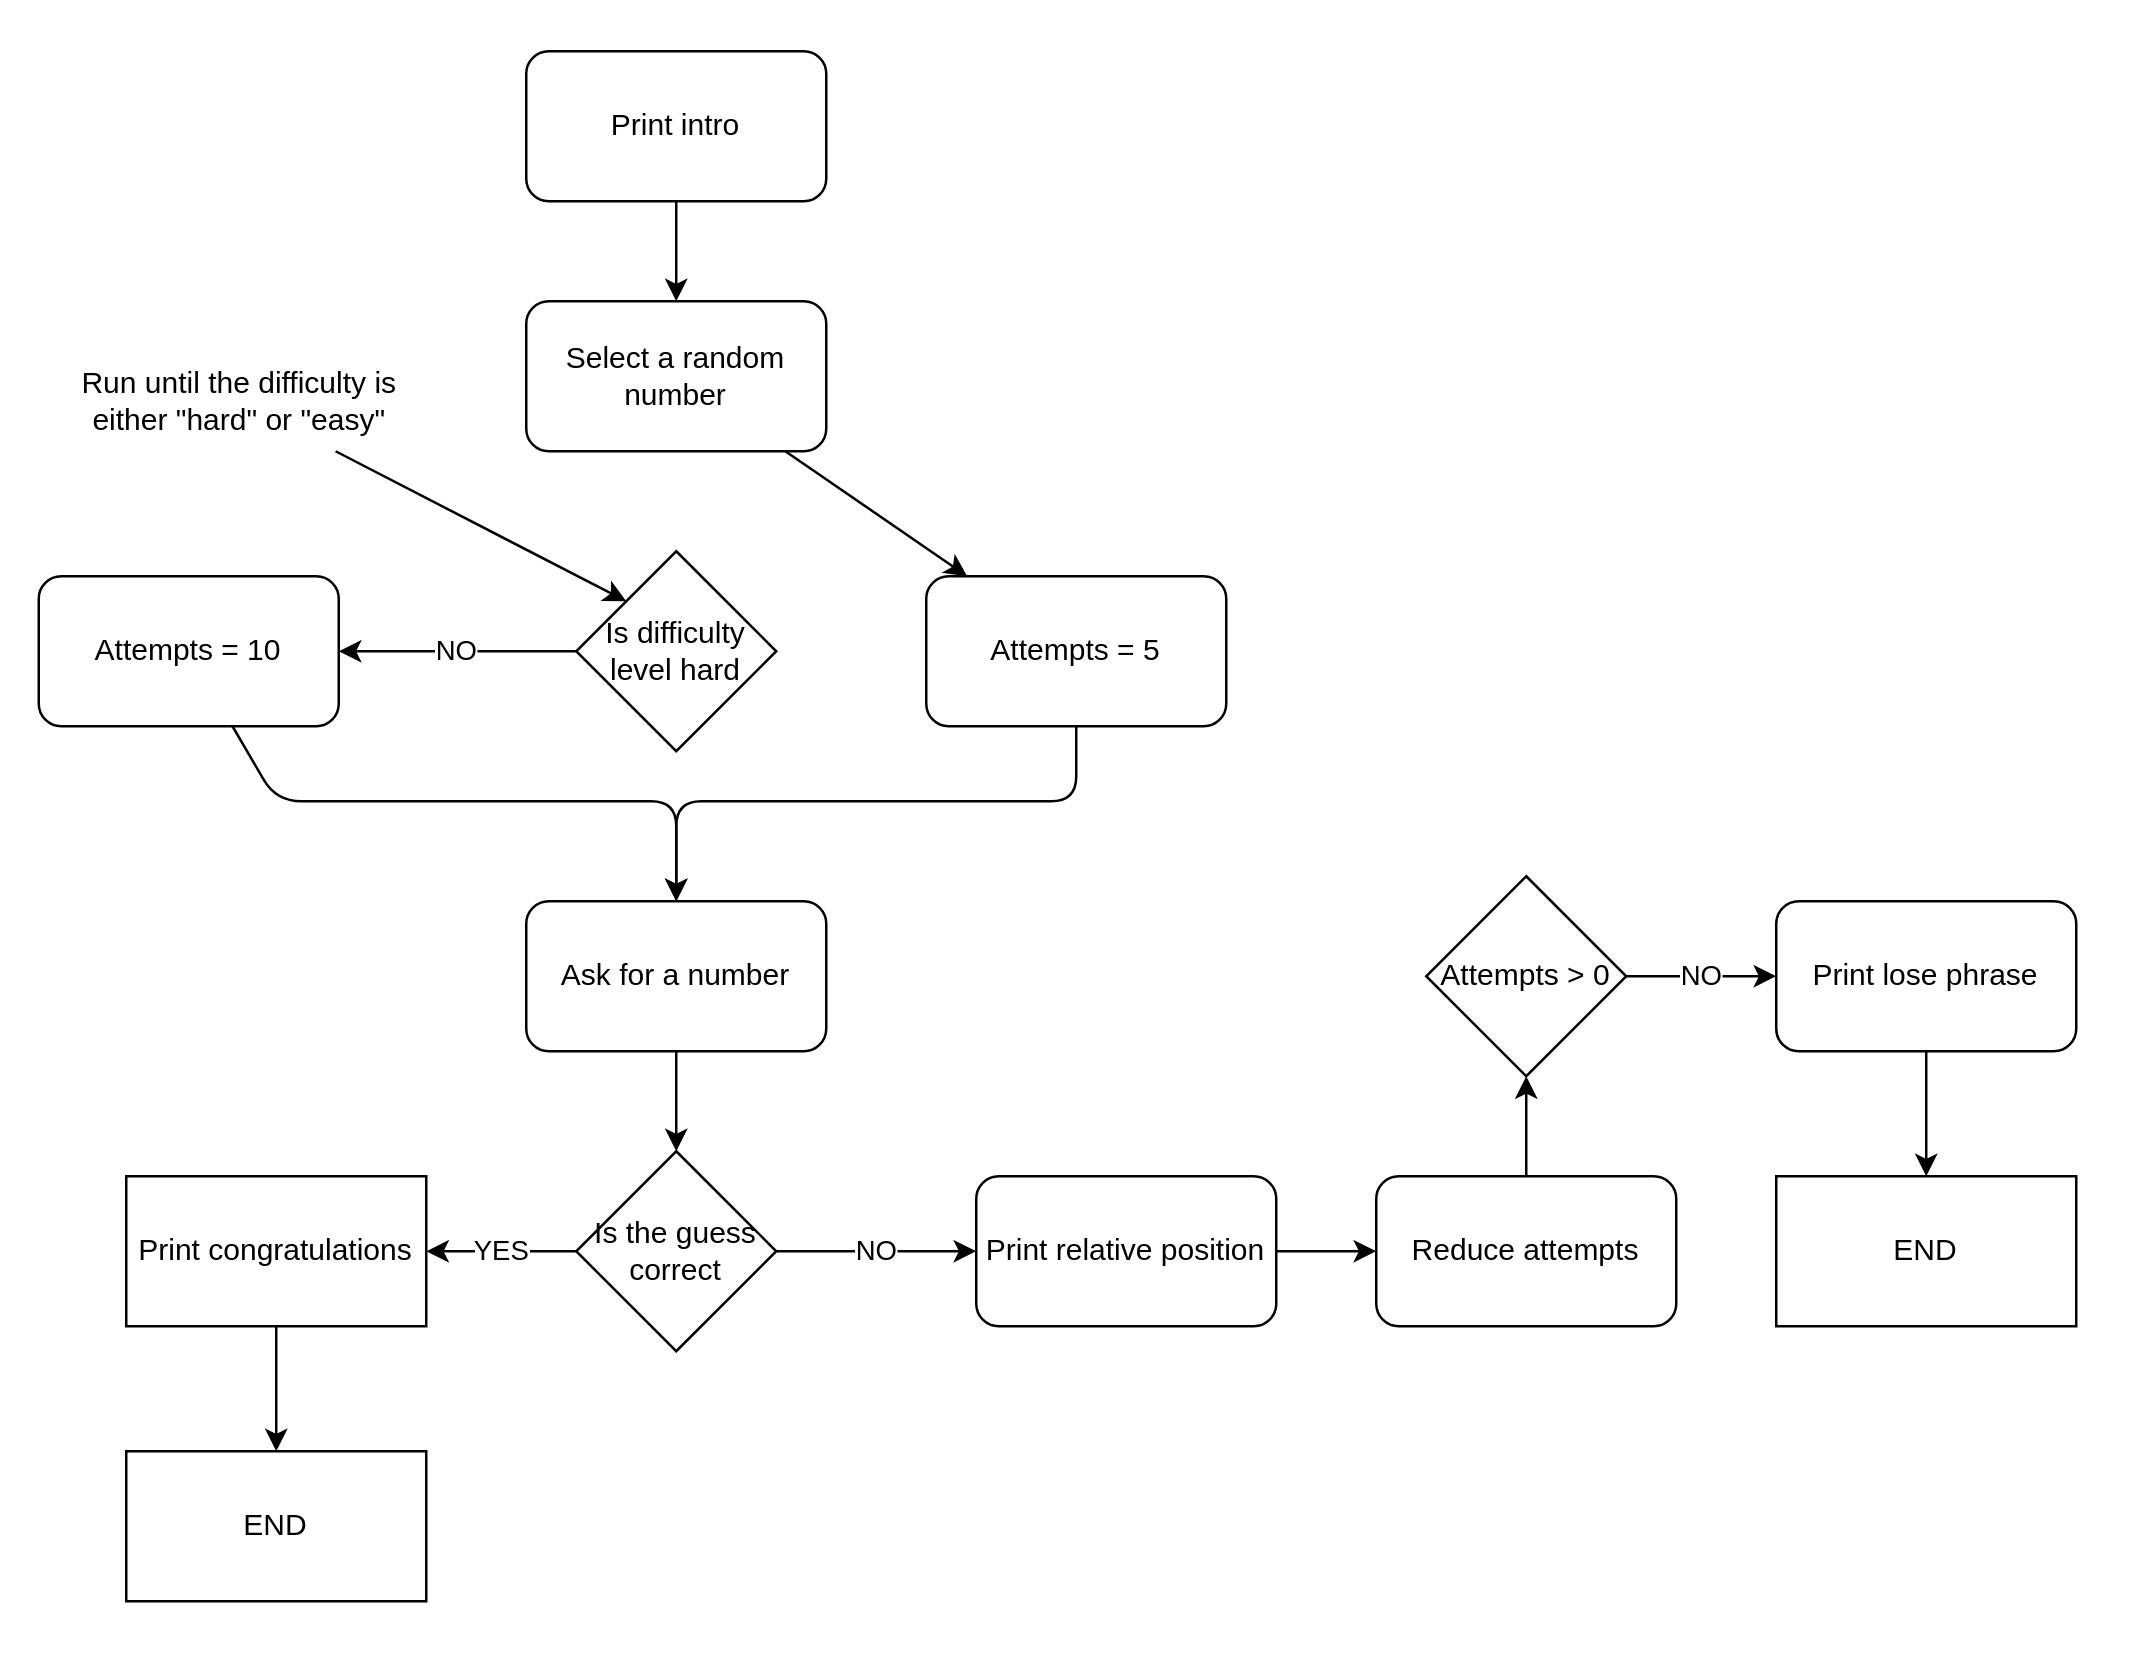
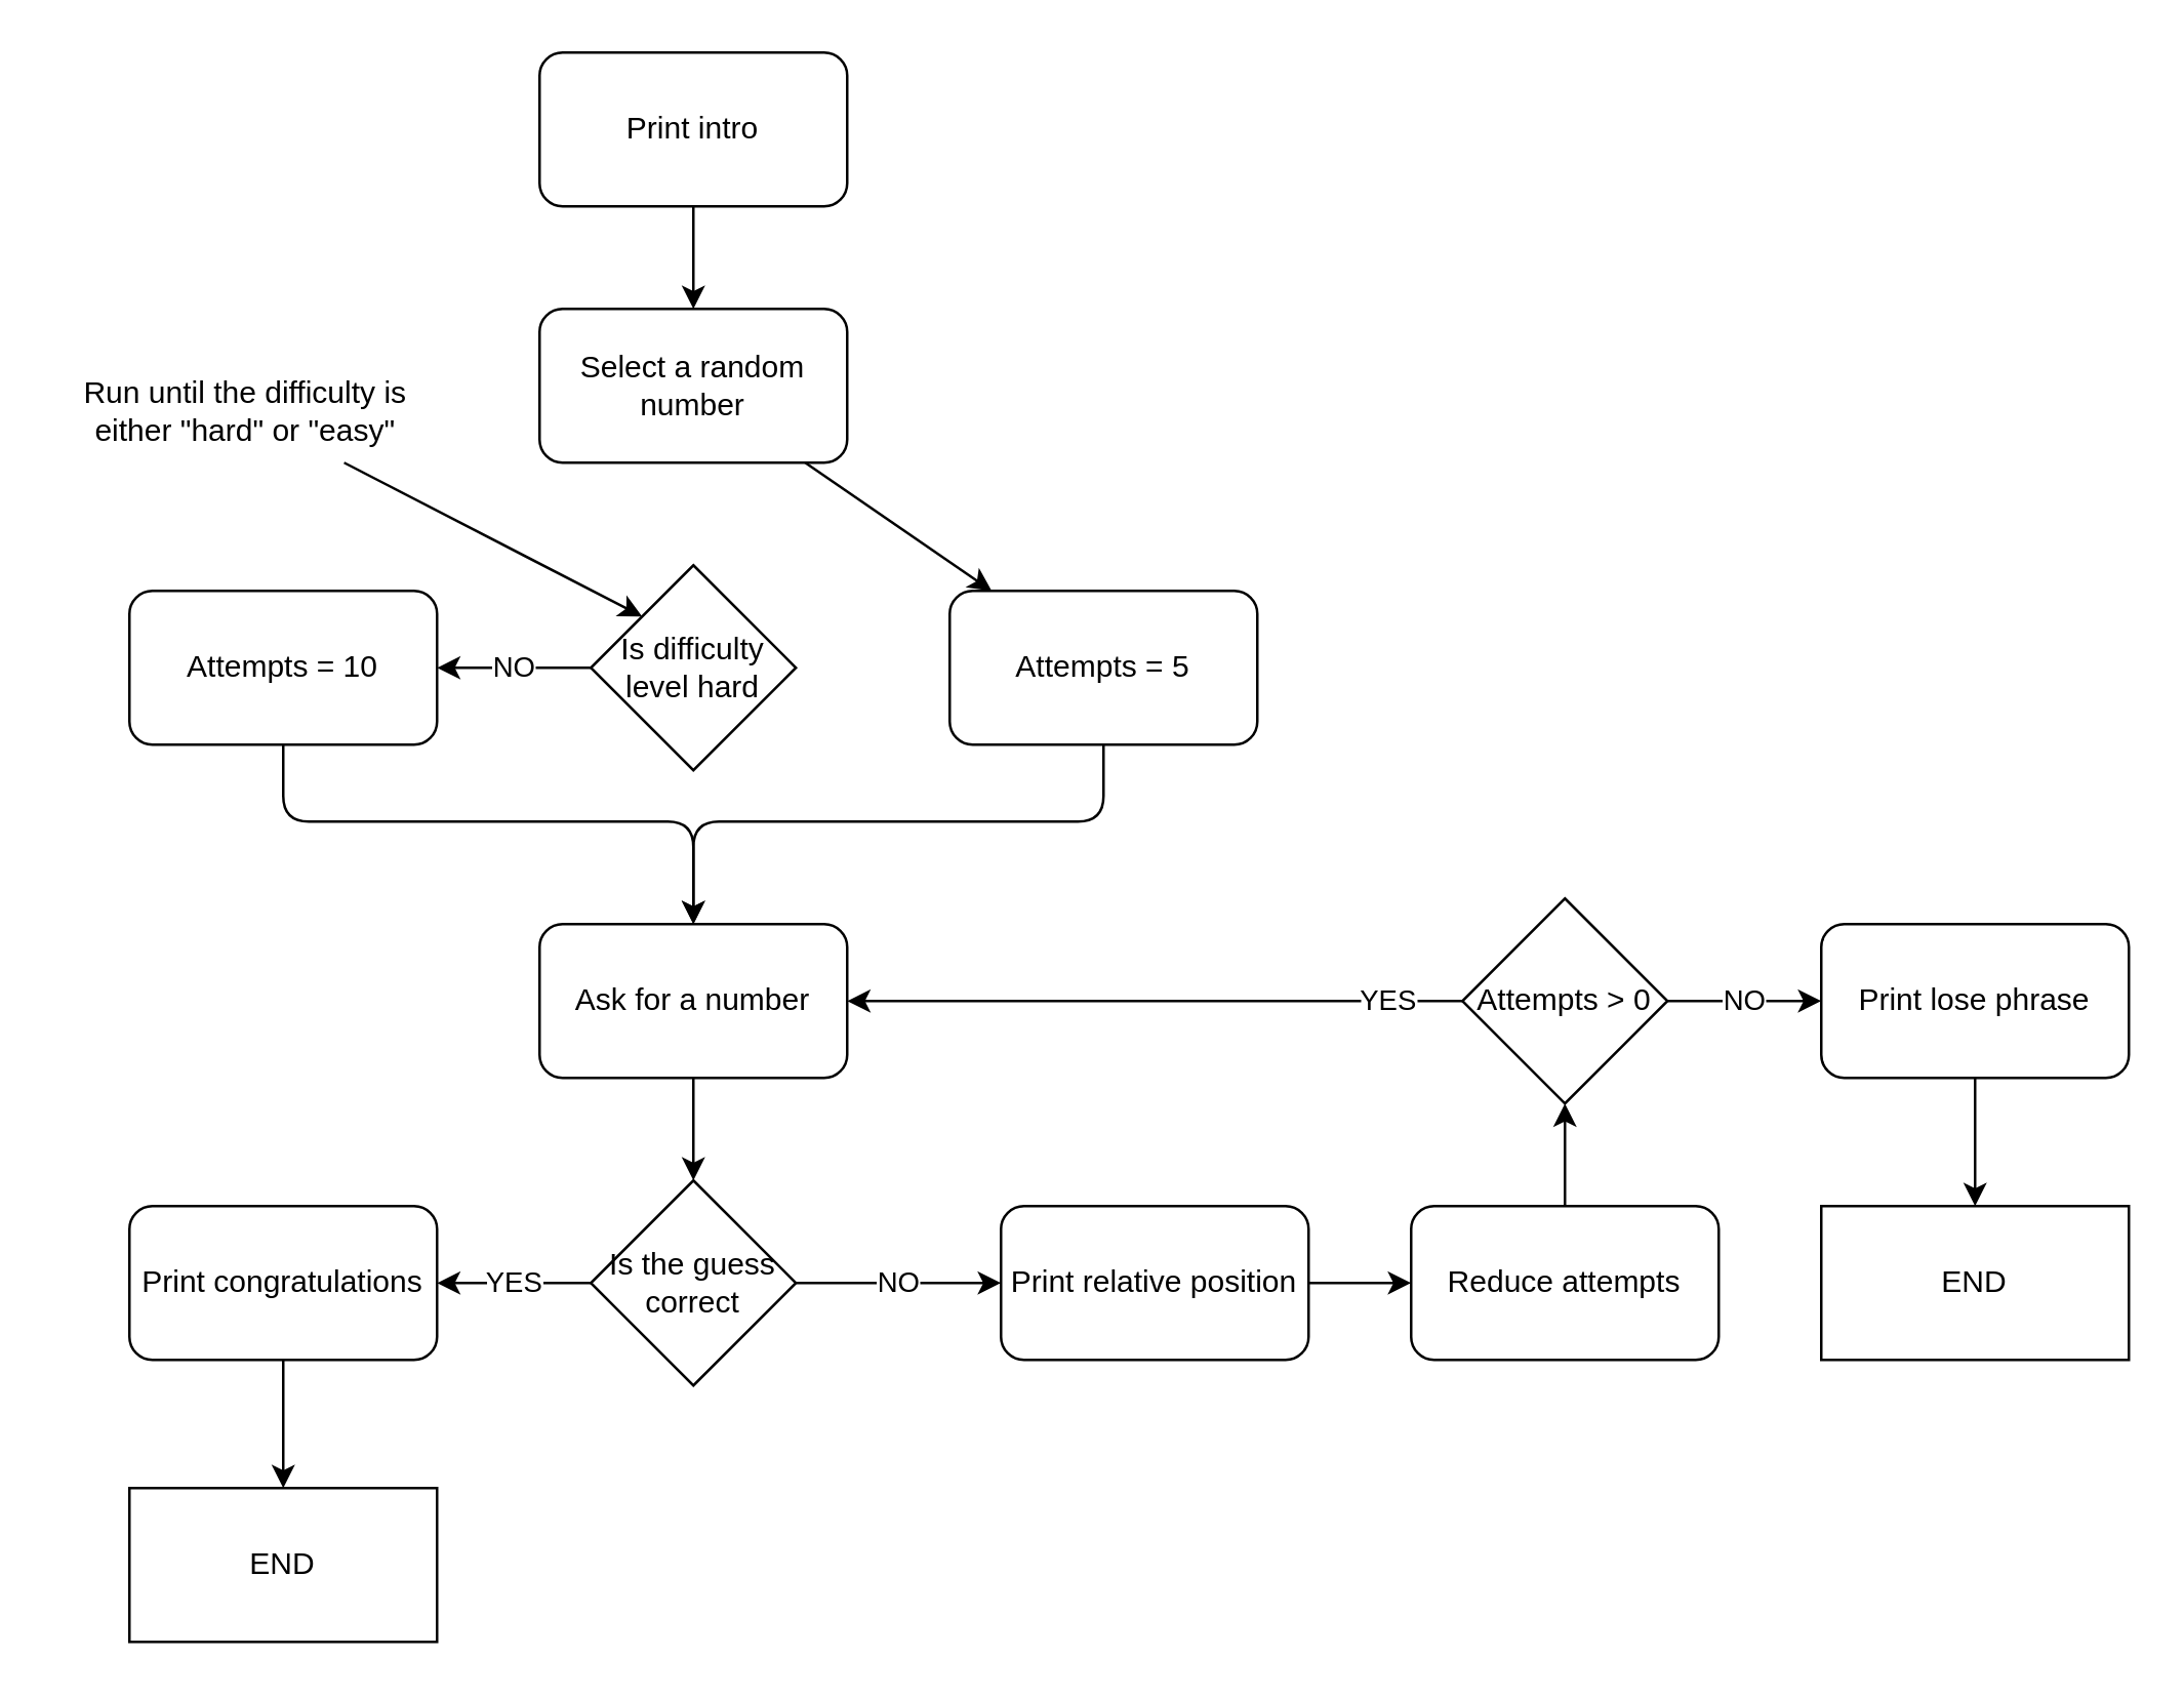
  <mxCell id="0" />
  <mxCell id="1" parent="0" />
  <mxCell id="2" value="" style="edgeStyle=none;html=1;" edge="1" parent="1" source="3"><mxGeometry relative="1" as="geometry"><mxPoint x="270" y="120" as="targetPoint" /></mxGeometry></mxCell>
  <mxCell id="3" value="Print intro" style="rounded=1;whiteSpace=wrap;html=1;" vertex="1" parent="1"><mxGeometry x="210" y="20" width="120" height="60" as="geometry" /></mxCell>
  <mxCell id="4" value="" style="edgeStyle=none;html=1;" edge="1" parent="1" source="5" target="9"><mxGeometry relative="1" as="geometry" /></mxCell>
  <mxCell id="5" value="Select a random number" style="rounded=1;whiteSpace=wrap;html=1;" vertex="1" parent="1"><mxGeometry x="210" y="120" width="120" height="60" as="geometry" /></mxCell>
  <mxCell id="6" value="NO" style="edgeStyle=none;html=1;" edge="1" parent="1" source="7" target="11"><mxGeometry relative="1" as="geometry" /></mxCell>
  <mxCell id="7" value="Is difficulty level hard" style="rhombus;whiteSpace=wrap;html=1;" vertex="1" parent="1"><mxGeometry x="230" y="220" width="80" height="80" as="geometry" /></mxCell>
  <mxCell id="8" style="edgeStyle=none;html=1;entryX=0.5;entryY=0;entryDx=0;entryDy=0;" edge="1" parent="1" source="9" target="13"><mxGeometry relative="1" as="geometry"><Array as="points"><mxPoint x="430" y="320" /><mxPoint x="270" y="320" /></Array></mxGeometry></mxCell>
  <mxCell id="9" value="Attempts = 5" style="rounded=1;whiteSpace=wrap;html=1;" vertex="1" parent="1"><mxGeometry x="370" y="230" width="120" height="60" as="geometry" /></mxCell>
  <mxCell id="10" style="edgeStyle=none;html=1;entryX=0.5;entryY=0;entryDx=0;entryDy=0;" edge="1" parent="1" source="11" target="13"><mxGeometry relative="1" as="geometry"><Array as="points"><mxPoint x="110" y="320" /><mxPoint x="270" y="320" /></Array></mxGeometry></mxCell>
- <mxCell id="11" value="Attempts = 10" style="rounded=1;whiteSpace=wrap;html=1;" vertex="1" parent="1"><mxGeometry x="15" y="230" width="120" height="60" as="geometry" /></mxCell>
+ <mxCell id="11" value="Attempts = 10" style="rounded=1;whiteSpace=wrap;html=1;" vertex="1" parent="1"><mxGeometry x="50" y="230" width="120" height="60" as="geometry" /></mxCell>
  <mxCell id="12" value="" style="edgeStyle=none;html=1;" edge="1" parent="1" source="13" target="16"><mxGeometry relative="1" as="geometry" /></mxCell>
  <mxCell id="13" value="Ask for a number" style="rounded=1;whiteSpace=wrap;html=1;" vertex="1" parent="1"><mxGeometry x="210" y="360" width="120" height="60" as="geometry" /></mxCell>
  <mxCell id="14" value="NO" style="edgeStyle=none;html=1;entryX=0;entryY=0.5;entryDx=0;entryDy=0;" edge="1" parent="1" source="16" target="20"><mxGeometry relative="1" as="geometry" /></mxCell>
  <mxCell id="15" value="YES" style="edgeStyle=none;html=1;" edge="1" parent="1" source="16" target="22"><mxGeometry relative="1" as="geometry" /></mxCell>
  <mxCell id="16" value="Is the guess correct" style="rhombus;whiteSpace=wrap;html=1;" vertex="1" parent="1"><mxGeometry x="230" y="460" width="80" height="80" as="geometry" /></mxCell>
  <mxCell id="17" value="" style="edgeStyle=none;html=1;" edge="1" parent="1" source="18" target="25"><mxGeometry relative="1" as="geometry" /></mxCell>
  <mxCell id="18" value="Reduce attempts" style="rounded=1;whiteSpace=wrap;html=1;" vertex="1" parent="1"><mxGeometry x="550" y="470" width="120" height="60" as="geometry" /></mxCell>
  <mxCell id="19" value="" style="edgeStyle=none;html=1;" edge="1" parent="1" source="20" target="18"><mxGeometry relative="1" as="geometry" /></mxCell>
  <mxCell id="20" value="Print relative position" style="rounded=1;whiteSpace=wrap;html=1;" vertex="1" parent="1"><mxGeometry x="390" y="470" width="120" height="60" as="geometry" /></mxCell>
  <mxCell id="21" value="" style="edgeStyle=none;html=1;" edge="1" parent="1" source="22" target="29"><mxGeometry relative="1" as="geometry" /></mxCell>
- <mxCell id="22" value="Print congratulations" style="whiteSpace=wrap;html=1;rounded=0;" vertex="1" parent="1"><mxGeometry x="50" y="470" width="120" height="60" as="geometry" /></mxCell>
+ <mxCell id="22" value="Print congratulations" style="rounded=1;whiteSpace=wrap;html=1;" vertex="1" parent="1"><mxGeometry x="50" y="470" width="120" height="60" as="geometry" /></mxCell>
+ <mxCell id="23" value="YES" style="edgeStyle=none;html=1;entryX=1;entryY=0.5;entryDx=0;entryDy=0;" edge="1" parent="1" source="25" target="13"><mxGeometry x="-0.75" relative="1" as="geometry"><mxPoint x="1" as="offset" /></mxGeometry></mxCell>
  <mxCell id="24" value="NO" style="edgeStyle=none;html=1;" edge="1" parent="1" source="25" target="27"><mxGeometry relative="1" as="geometry" /></mxCell>
  <mxCell id="25" value="Attempts &amp;gt; 0" style="rhombus;whiteSpace=wrap;html=1;" vertex="1" parent="1"><mxGeometry x="570" y="350" width="80" height="80" as="geometry" /></mxCell>
  <mxCell id="26" value="" style="edgeStyle=none;html=1;" edge="1" parent="1" source="27" target="28"><mxGeometry relative="1" as="geometry" /></mxCell>
  <mxCell id="27" value="Print lose phrase" style="rounded=1;whiteSpace=wrap;html=1;" vertex="1" parent="1"><mxGeometry x="710" y="360" width="120" height="60" as="geometry" /></mxCell>
  <mxCell id="28" value="END" style="rounded=0;whiteSpace=wrap;html=1;" vertex="1" parent="1"><mxGeometry x="710" y="470" width="120" height="60" as="geometry" /></mxCell>
  <mxCell id="29" value="END" style="rounded=0;whiteSpace=wrap;html=1;" vertex="1" parent="1"><mxGeometry x="50" y="580" width="120" height="60" as="geometry" /></mxCell>
  <mxCell id="30" style="edgeStyle=none;html=1;entryX=0;entryY=0;entryDx=0;entryDy=0;" edge="1" parent="1" source="31" target="7"><mxGeometry relative="1" as="geometry" /></mxCell>
  <mxCell id="31" value="Run until the difficulty is&lt;br&gt;either &quot;hard&quot; or &quot;easy&quot;" style="text;html=1;align=center;verticalAlign=middle;resizable=0;points=[];autosize=1;strokeColor=none;fillColor=none;" vertex="1" parent="1"><mxGeometry x="20" y="140" width="150" height="40" as="geometry" /></mxCell>
